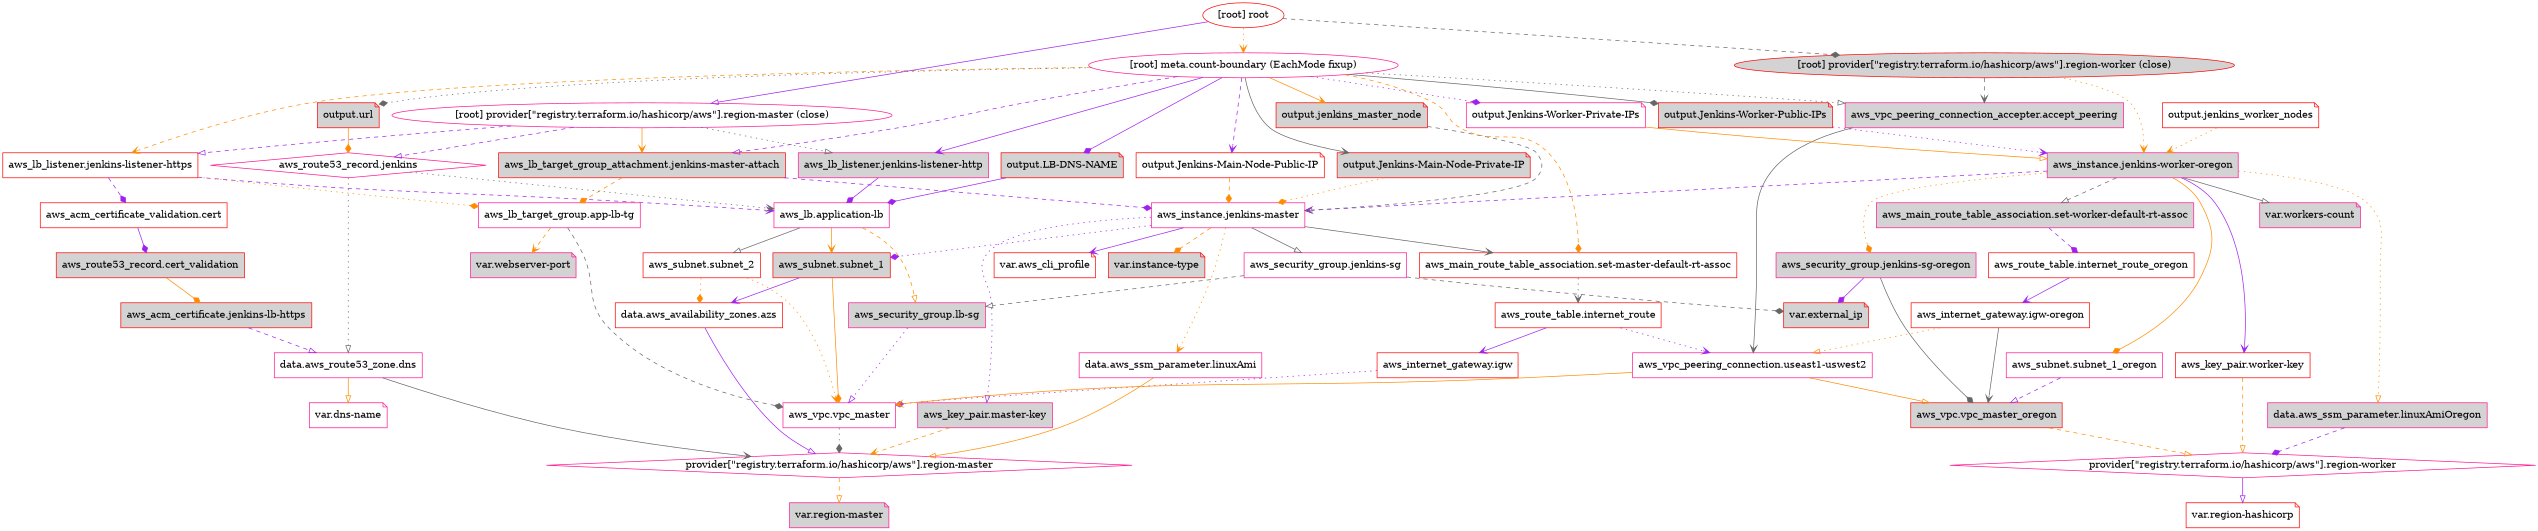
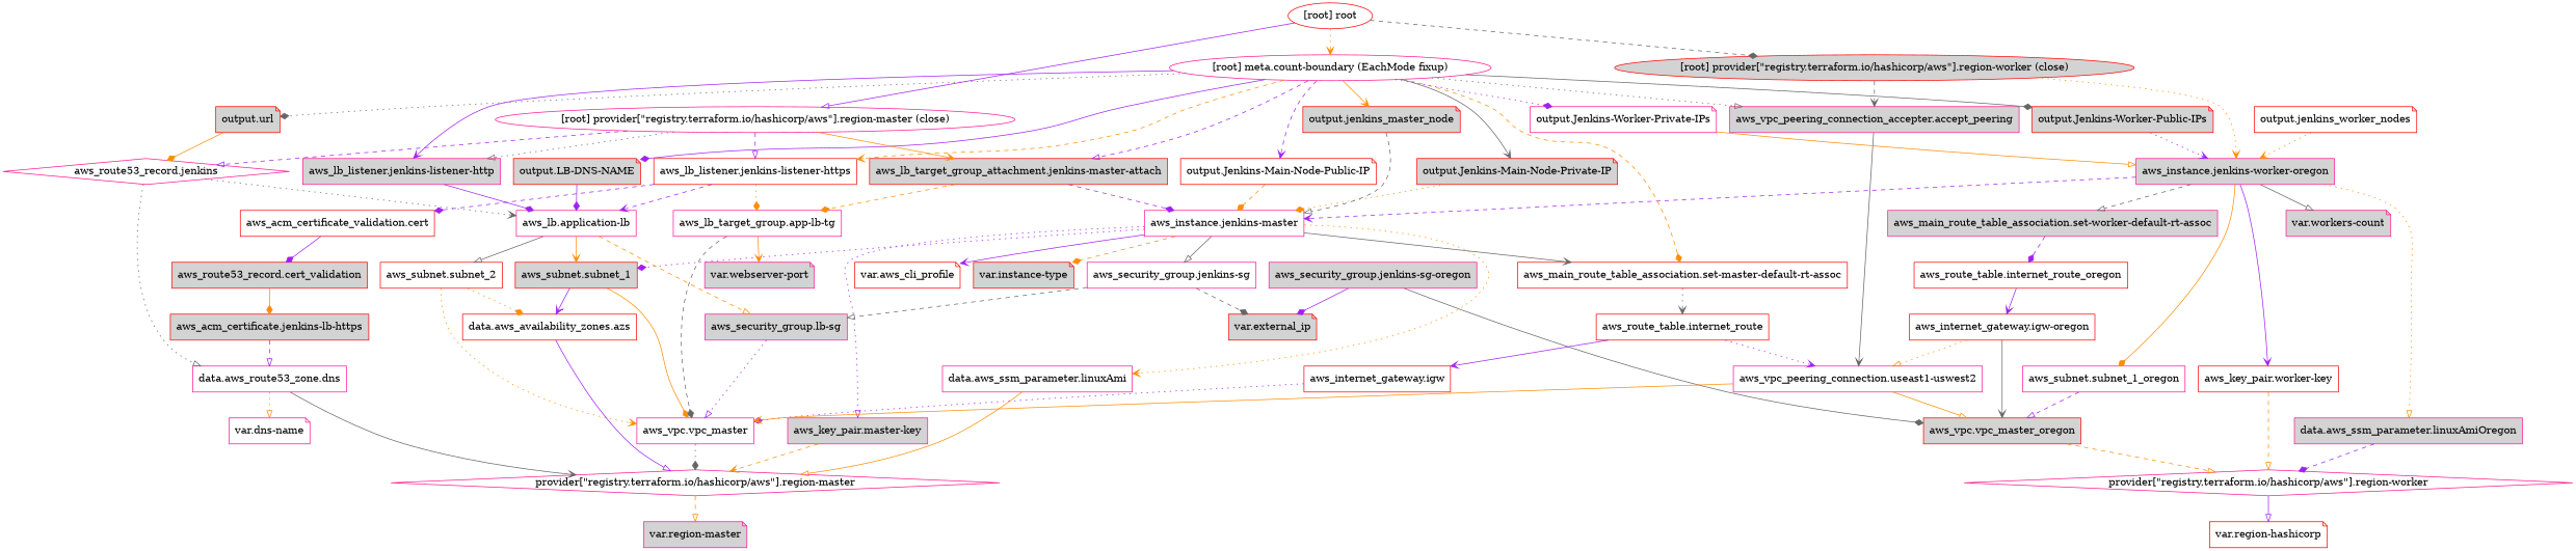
  digraph {
    compound=true
    fontname="DejaVu Serif"
    newrank=true
    node [color=red fillcolor=white fontname="DejaVu Serif" shape=box style=filled]
    edge [arrowhead=vee color=darkorange fontname="DejaVu Serif" style=solid]
    n1 [fillcolor=lightgrey label="aws_acm_certificate.jenkins-lb-https"]
    n2 [color=deeppink label="data.aws_route53_zone.dns"]
    n3 [label="aws_acm_certificate_validation.cert"]
    n4 [fillcolor=lightgrey label="aws_route53_record.cert_validation"]
    n5 [color=deeppink label="aws_instance.jenkins-master"]
    n6 [color=deeppink fillcolor=lightgrey label="aws_key_pair.master-key"]
    n7 [label="aws_main_route_table_association.set-master-default-rt-assoc"]
    n8 [color=deeppink label="aws_security_group.jenkins-sg"]
    n9 [fillcolor=lightgrey label="aws_subnet.subnet_1"]
    n10 [color=deeppink label="data.aws_ssm_parameter.linuxAmi"]
    n11 [label="var.aws_cli_profile" shape=note]
    n12 [fillcolor=lightgrey label="var.instance-type" shape=note]
    n13 [color=deeppink fillcolor=lightgrey label="aws_instance.jenkins-worker-oregon"]
    n14 [label="aws_key_pair.worker-key"]
    n15 [color=deeppink fillcolor=lightgrey label="aws_main_route_table_association.set-worker-default-rt-assoc"]
    n16 [color=deeppink fillcolor=lightgrey label="aws_security_group.jenkins-sg-oregon"]
    n17 [color=deeppink label="aws_subnet.subnet_1_oregon"]
    n18 [color=deeppink fillcolor=lightgrey label="data.aws_ssm_parameter.linuxAmiOregon"]
    n19 [color=deeppink fillcolor=lightgrey label="var.workers-count" shape=note]
    n20 [label="aws_internet_gateway.igw"]
    n21 [color=deeppink label="aws_vpc.vpc_master"]
    n22 [label="aws_internet_gateway.igw-oregon"]
    n23 [fillcolor=lightgrey label="aws_vpc.vpc_master_oregon"]
    n24 [color=deeppink label="provider[\"registry.terraform.io/hashicorp/aws\"].region-master" shape=diamond]
    n25 [color=deeppink label="provider[\"registry.terraform.io/hashicorp/aws\"].region-worker" shape=diamond]
    n26 [color=deeppink label="aws_lb.application-lb"]
    n27 [color=deeppink fillcolor=lightgrey label="aws_security_group.lb-sg"]
    n28 [label="aws_subnet.subnet_2"]
    n29 [color=deeppink fillcolor=lightgrey label="aws_lb_listener.jenkins-listener-http"]
    n30 [label="aws_lb_listener.jenkins-listener-https"]
    n31 [color=deeppink label="aws_lb_target_group.app-lb-tg"]
    n32 [color=deeppink fillcolor=lightgrey label="var.webserver-port" shape=note]
    n33 [fillcolor=lightgrey label="aws_lb_target_group_attachment.jenkins-master-attach"]
    n34 [label="aws_route_table.internet_route"]
    n35 [label="aws_route_table.internet_route_oregon"]
    n36 [color=deeppink label="aws_route53_record.jenkins" shape=diamond]
    n37 [color=deeppink label="aws_vpc_peering_connection.useast1-uswest2"]
    n38 [fillcolor=lightgrey label="var.external_ip" shape=note]
    n39 [label="data.aws_availability_zones.azs"]
    n40 [color=deeppink fillcolor=lightgrey label="aws_vpc_peering_connection_accepter.accept_peering"]
    n41 [color=deeppink label="var.dns-name" shape=note]
    n42 [fillcolor=lightgrey label="output.Jenkins-Main-Node-Private-IP" shape=note]
    n43 [label="output.Jenkins-Main-Node-Public-IP" shape=note]
    n44 [color=deeppink label="output.Jenkins-Worker-Private-IPs" shape=note]
    n45 [fillcolor=lightgrey label="output.Jenkins-Worker-Public-IPs" shape=note]
    n46 [fillcolor=lightgrey label="output.LB-DNS-NAME" shape=note]
    n47 [fillcolor=lightgrey label="output.jenkins_master_node" shape=note]
    n48 [label="output.jenkins_worker_nodes" shape=note]
    n49 [fillcolor=lightgrey label="output.url" shape=note]
    n50 [color=deeppink fillcolor=lightgrey label="var.region-master" shape=note]
    n51 [label="var.region-hashicorp" shape=note]
    "[root] meta.count-boundary (EachMode fixup)" [color=deeppink shape=""]
    "[root] provider[\"registry.terraform.io/hashicorp/aws\"].region-master (close)" [color=deeppink shape=""]
    "[root] provider[\"registry.terraform.io/hashicorp/aws\"].region-worker (close)" [fillcolor=lightgrey shape=""]
    "[root] root" [shape=""]
    subgraph sub_1 {
      n1
      n2
      n3
      n4
      n5
      n6
      n7
      n8
      n9
      n10
      n11
      n12
      n13
      n14
      n15
      n16
      n17
      n18
      n19
      n20
      n21
      n22
      n23
      n24
      n25
      n26
      n27
      n28
      n29
      n30
      n31
      n32
      n33
      n34
      n35
      n36
      n37
      n38
      n39
      n40
      n41
      n42
      n43
      n44
      n45
      n46
      n47
      n48
      n49
      n50
      n51
      "[root] meta.count-boundary (EachMode fixup)"
      "[root] provider[\"registry.terraform.io/hashicorp/aws\"].region-master (close)"
      "[root] provider[\"registry.terraform.io/hashicorp/aws\"].region-worker (close)"
      "[root] root"
    }
    n1 -> n2 [arrowhead=onormal color=purple style=dashed]
    n2 -> n24 [color=gray40]
-   n2 -> n41 [arrowhead=onormal]
+   n2 -> n41 [arrowhead=onormal style=dotted]
    n3 -> n4 [arrowhead=diamond color=purple]
    n4 -> n1 [arrowhead=diamond]
    n5 -> n6 [arrowhead=onormal color=purple style=dotted]
    n5 -> n7 [color=gray40]
    n5 -> n8 [arrowhead=onormal color=gray40]
    n5 -> n9 [arrowhead=diamond color=purple style=dotted]
    n5 -> n10 [style=dotted]
    n5 -> n11 [color=purple]
    n5 -> n12 [arrowhead=diamond style=dashed]
    n6 -> n24 [style=dashed]
    n7 -> n34 [color=gray40 style=dotted]
    n8 -> n27 [arrowhead=onormal color=gray40 style=dashed]
    n8 -> n38 [arrowhead=diamond color=gray40 style=dashed]
    n9 -> n21 [arrowhead=diamond]
    n9 -> n39 [color=purple]
    n10 -> n24 [arrowhead=onormal]
    n13 -> n5 [color=purple style=dashed]
    n13 -> n14 [color=purple]
    n13 -> n15 [arrowhead=onormal color=gray40 style=dashed]
-   n13 -> n16 [arrowhead=diamond style=dotted]
    n13 -> n17 [arrowhead=diamond]
    n13 -> n18 [arrowhead=onormal style=dotted]
    n13 -> n19 [arrowhead=onormal color=gray40]
    n14 -> n25 [arrowhead=onormal style=dashed]
    n15 -> n35 [arrowhead=diamond color=purple style=dashed]
    n16 -> n23 [arrowhead=diamond color=gray40]
    n16 -> n38 [arrowhead=diamond color=purple]
    n17 -> n23 [arrowhead=onormal color=purple style=dashed]
    n18 -> n25 [arrowhead=diamond color=purple style=dashed]
    n20 -> n21 [arrowhead=diamond color=purple style=dotted]
    n21 -> n24 [arrowhead=diamond color=gray40 style=dotted]
    n22 -> n23 [color=gray40]
    n22 -> n37 [arrowhead=onormal style=dotted]
    n23 -> n25 [arrowhead=onormal style=dashed]
    n24 -> n50 [arrowhead=onormal style=dashed]
    n25 -> n51 [arrowhead=onormal color=purple]
    n26 -> n9
    n26 -> n27 [arrowhead=onormal style=dashed]
    n26 -> n28 [arrowhead=onormal color=gray40]
    n27 -> n21 [arrowhead=onormal color=purple style=dotted]
    n28 -> n21 [style=dotted]
    n28 -> n39 [arrowhead=diamond style=dotted]
    n29 -> n26 [arrowhead=diamond color=purple]
    n30 -> n3 [arrowhead=diamond color=purple style=dashed]
    n30 -> n26 [color=purple style=dashed]
    n30 -> n31 [arrowhead=diamond style=dotted]
    n31 -> n21 [arrowhead=diamond color=gray40 style=dashed]
-   n31 -> n32 [style=dashed]
+   n31 -> n32
    n33 -> n5 [arrowhead=diamond color=purple style=dashed]
    n33 -> n31 [arrowhead=diamond style=dashed]
    n34 -> n20 [color=purple]
    n34 -> n37 [color=purple style=dotted]
    n35 -> n22 [color=purple]
    n36 -> n2 [arrowhead=onormal color=gray40 style=dotted]
    n36 -> n26 [color=gray40 style=dotted]
    n37 -> n21
    n37 -> n23 [arrowhead=onormal]
    n39 -> n24 [arrowhead=onormal color=purple]
    n40 -> n37 [color=gray40]
    n42 -> n5 [arrowhead=diamond style=dotted]
    n43 -> n5 [arrowhead=diamond style=dashed]
    n44 -> n13 [arrowhead=onormal]
    n45 -> n13 [color=purple style=dotted]
    n46 -> n26 [arrowhead=diamond color=purple]
    n47 -> n5 [arrowhead=onormal color=gray40 style=dashed]
    n48 -> n13 [style=dotted]
    n49 -> n36 [arrowhead=diamond]
    "[root] meta.count-boundary (EachMode fixup)" -> n7 [arrowhead=diamond style=dashed]
    "[root] meta.count-boundary (EachMode fixup)" -> n29 [color=purple]
    "[root] meta.count-boundary (EachMode fixup)" -> n30 [style=dashed]
    "[root] meta.count-boundary (EachMode fixup)" -> n33 [arrowhead=onormal color=purple style=dashed]
    "[root] meta.count-boundary (EachMode fixup)" -> n40 [arrowhead=onormal color=gray40 style=dotted]
    "[root] meta.count-boundary (EachMode fixup)" -> n42 [color=gray40]
    "[root] meta.count-boundary (EachMode fixup)" -> n43 [color=purple style=dashed]
    "[root] meta.count-boundary (EachMode fixup)" -> n44 [arrowhead=diamond color=purple style=dotted]
    "[root] meta.count-boundary (EachMode fixup)" -> n45 [arrowhead=diamond color=gray40]
    "[root] meta.count-boundary (EachMode fixup)" -> n46 [arrowhead=diamond color=purple]
    "[root] meta.count-boundary (EachMode fixup)" -> n47
    "[root] meta.count-boundary (EachMode fixup)" -> n49 [arrowhead=diamond color=gray40 style=dotted]
    "[root] provider[\"registry.terraform.io/hashicorp/aws\"].region-master (close)" -> n29 [arrowhead=onormal color=gray40 style=dotted]
    "[root] provider[\"registry.terraform.io/hashicorp/aws\"].region-master (close)" -> n30 [arrowhead=onormal color=purple style=dashed]
    "[root] provider[\"registry.terraform.io/hashicorp/aws\"].region-master (close)" -> n33
    "[root] provider[\"registry.terraform.io/hashicorp/aws\"].region-master (close)" -> n36 [arrowhead=onormal color=purple style=dashed]
    "[root] provider[\"registry.terraform.io/hashicorp/aws\"].region-worker (close)" -> n13 [style=dotted]
    "[root] provider[\"registry.terraform.io/hashicorp/aws\"].region-worker (close)" -> n40 [color=gray40 style=dashed]
    "[root] root" -> "[root] meta.count-boundary (EachMode fixup)" [style=dotted]
    "[root] root" -> "[root] provider[\"registry.terraform.io/hashicorp/aws\"].region-master (close)" [arrowhead=onormal color=purple]
    "[root] root" -> "[root] provider[\"registry.terraform.io/hashicorp/aws\"].region-worker (close)" [arrowhead=diamond color=gray40 style=dashed]
  }
